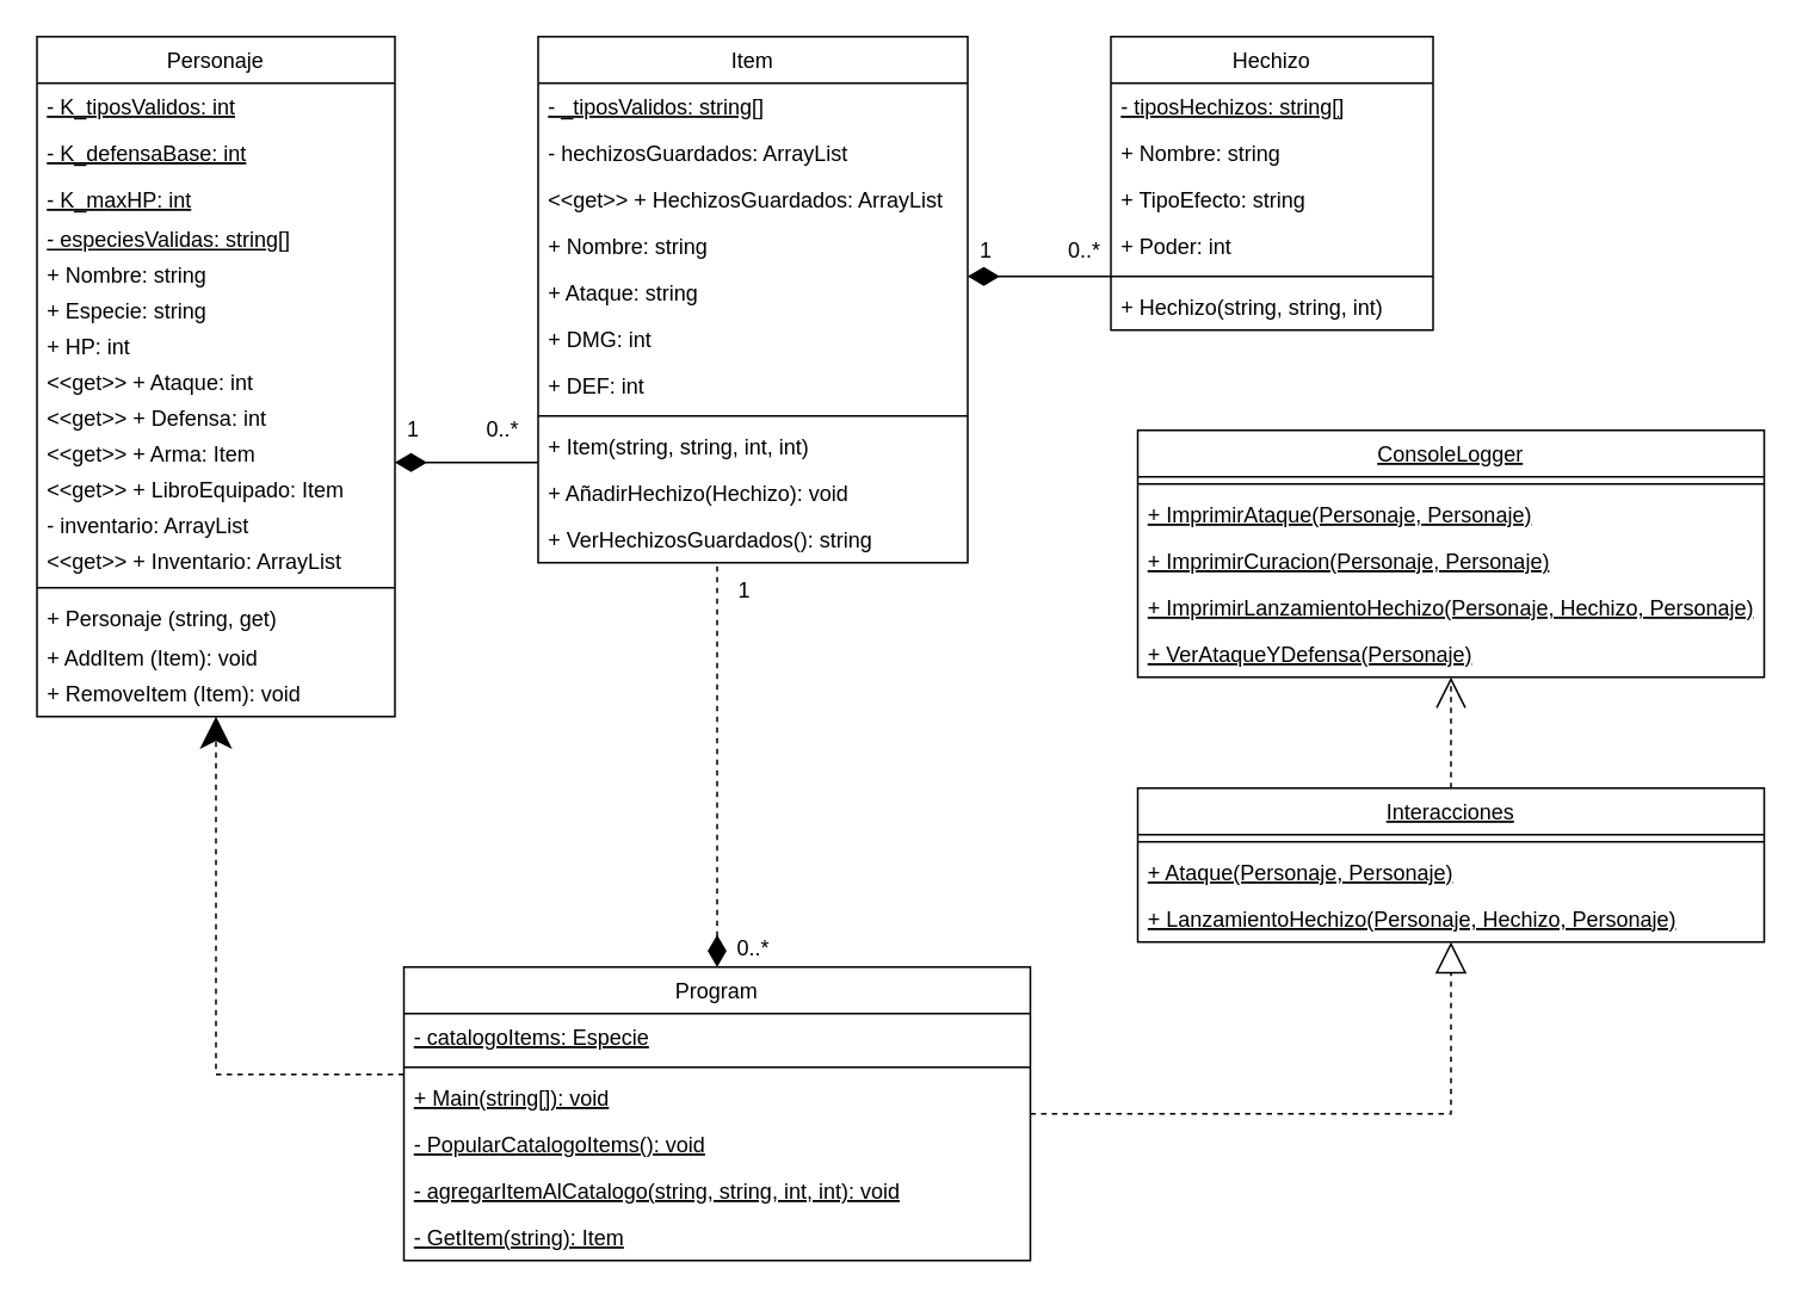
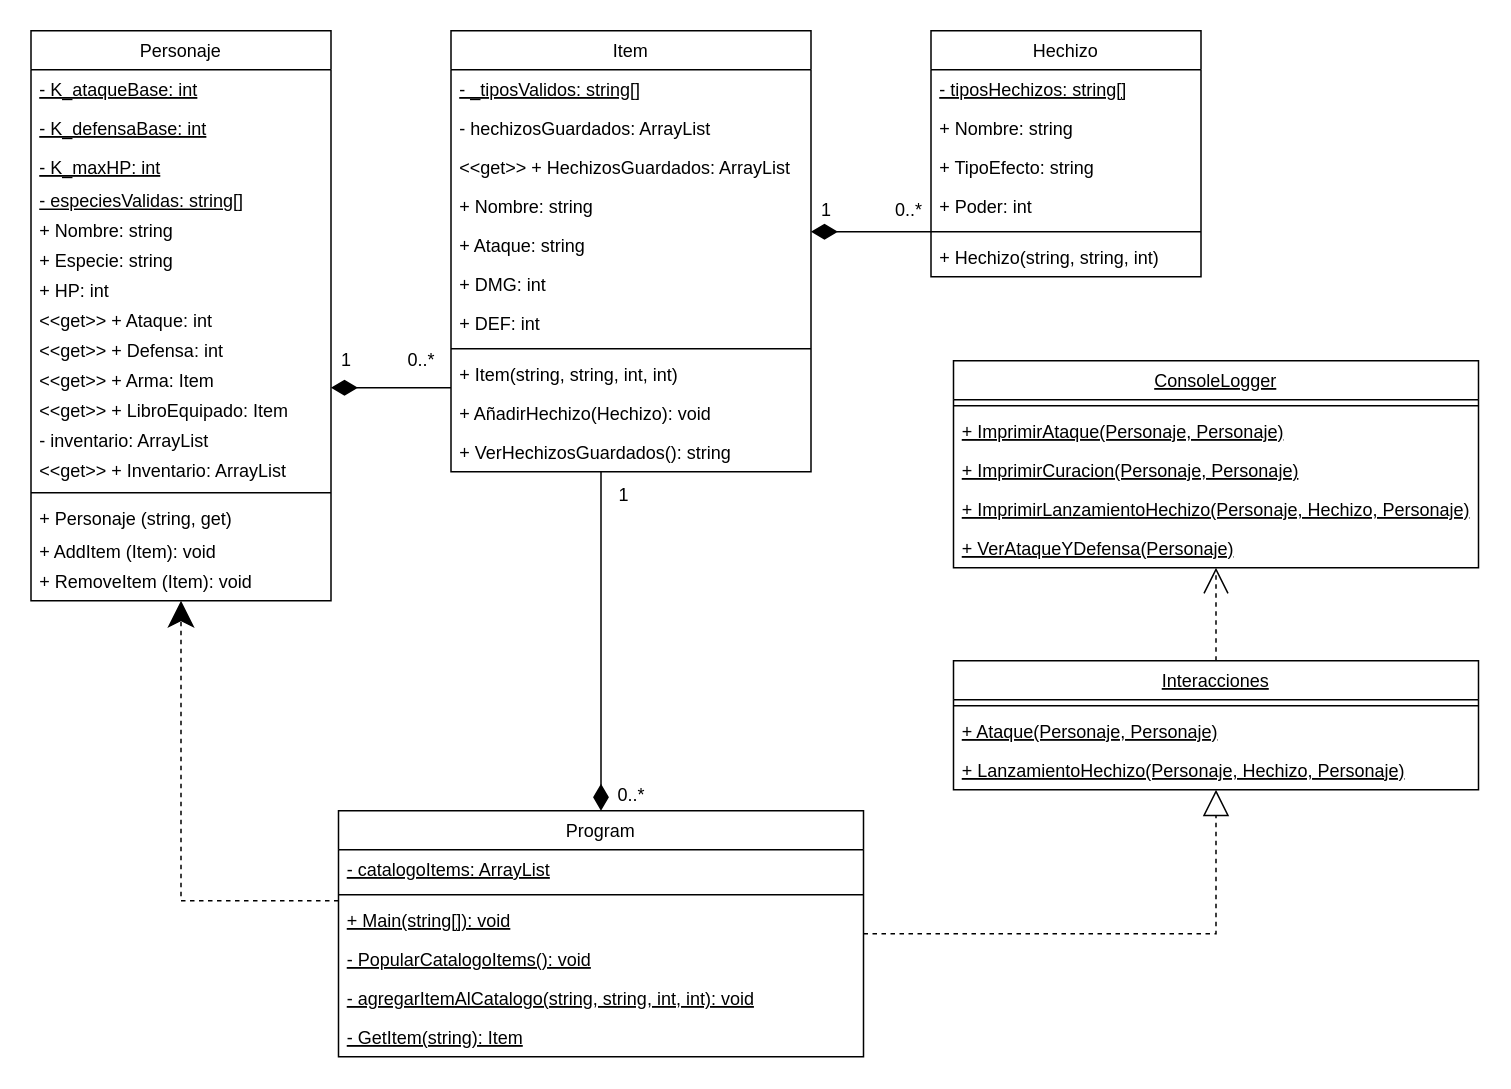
  <mxCell id="0" />
  <mxCell id="1" parent="0" />
  <mxCell id="2" value="Personaje" style="swimlane;fontStyle=0;align=center;verticalAlign=top;childLayout=stackLayout;horizontal=1;startSize=26;horizontalStack=0;resizeParent=1;resizeLast=0;collapsible=1;marginBottom=0;rounded=0;shadow=0;strokeWidth=1;" parent="1" vertex="1"><mxGeometry x="20" y="20" width="200" height="380" as="geometry"><mxRectangle x="230" y="140" width="160" height="26" as="alternateBounds" /></mxGeometry></mxCell>
- <mxCell id="3" value="- K_tiposValidos: int" style="text;align=left;verticalAlign=top;spacingLeft=4;spacingRight=4;overflow=hidden;rotatable=0;points=[[0,0.5],[1,0.5]];portConstraint=eastwest;fontStyle=4" parent="2" vertex="1"><mxGeometry y="26" width="200" height="26" as="geometry" /></mxCell>
+ <mxCell id="3" value="- K_ataqueBase: int" style="text;align=left;verticalAlign=top;spacingLeft=4;spacingRight=4;overflow=hidden;rotatable=0;points=[[0,0.5],[1,0.5]];portConstraint=eastwest;fontStyle=4" parent="2" vertex="1"><mxGeometry y="26" width="200" height="26" as="geometry" /></mxCell>
  <mxCell id="4" value="- K_defensaBase: int" style="text;align=left;verticalAlign=top;spacingLeft=4;spacingRight=4;overflow=hidden;rotatable=0;points=[[0,0.5],[1,0.5]];portConstraint=eastwest;rounded=0;shadow=0;html=0;fontStyle=4" parent="2" vertex="1"><mxGeometry y="52" width="200" height="26" as="geometry" /></mxCell>
  <mxCell id="5" value="- K_maxHP: int" style="text;align=left;verticalAlign=top;spacingLeft=4;spacingRight=4;overflow=hidden;rotatable=0;points=[[0,0.5],[1,0.5]];portConstraint=eastwest;rounded=0;shadow=0;html=0;fontStyle=4" parent="2" vertex="1"><mxGeometry y="78" width="200" height="26" as="geometry" /></mxCell>
  <mxCell id="6" value="&lt;u&gt;- especiesValidas: string[]&lt;/u&gt;" style="text;html=1;strokeColor=none;fillColor=none;align=left;verticalAlign=middle;whiteSpace=wrap;rounded=0;spacingLeft=4;" parent="2" vertex="1"><mxGeometry y="104" width="200" height="20" as="geometry" /></mxCell>
  <mxCell id="7" value="+ Nombre: string" style="text;html=1;strokeColor=none;fillColor=none;align=left;verticalAlign=middle;whiteSpace=wrap;rounded=0;spacingLeft=4;" parent="2" vertex="1"><mxGeometry y="124" width="200" height="20" as="geometry" /></mxCell>
  <mxCell id="8" value="+ Especie: string" style="text;html=1;strokeColor=none;fillColor=none;align=left;verticalAlign=middle;whiteSpace=wrap;rounded=0;spacingLeft=4;" parent="2" vertex="1"><mxGeometry y="144" width="200" height="20" as="geometry" /></mxCell>
  <mxCell id="9" value="+ HP: int" style="text;html=1;strokeColor=none;fillColor=none;align=left;verticalAlign=middle;whiteSpace=wrap;rounded=0;spacingLeft=4;" parent="2" vertex="1"><mxGeometry y="164" width="200" height="20" as="geometry" /></mxCell>
  <mxCell id="10" value="&amp;lt;&amp;lt;get&amp;gt;&amp;gt; + Ataque: int" style="text;html=1;strokeColor=none;fillColor=none;align=left;verticalAlign=middle;whiteSpace=wrap;rounded=0;spacingLeft=4;" parent="2" vertex="1"><mxGeometry y="184" width="200" height="20" as="geometry" /></mxCell>
  <mxCell id="11" value="&amp;lt;&amp;lt;get&amp;gt;&amp;gt; + Defensa: int" style="text;html=1;strokeColor=none;fillColor=none;align=left;verticalAlign=middle;whiteSpace=wrap;rounded=0;spacingLeft=4;" parent="2" vertex="1"><mxGeometry y="204" width="200" height="20" as="geometry" /></mxCell>
  <mxCell id="12" value="&amp;lt;&amp;lt;get&amp;gt;&amp;gt; + Arma: Item" style="text;html=1;strokeColor=none;fillColor=none;align=left;verticalAlign=middle;whiteSpace=wrap;rounded=0;spacingLeft=4;" parent="2" vertex="1"><mxGeometry y="224" width="200" height="20" as="geometry" /></mxCell>
  <mxCell id="13" value="&amp;lt;&amp;lt;get&amp;gt;&amp;gt; + LibroEquipado: Item" style="text;html=1;strokeColor=none;fillColor=none;align=left;verticalAlign=middle;whiteSpace=wrap;rounded=0;spacingLeft=4;" parent="2" vertex="1"><mxGeometry y="244" width="200" height="20" as="geometry" /></mxCell>
  <mxCell id="14" value="- inventario: ArrayList" style="text;html=1;strokeColor=none;fillColor=none;align=left;verticalAlign=middle;whiteSpace=wrap;rounded=0;spacingLeft=4;" parent="2" vertex="1"><mxGeometry y="264" width="200" height="20" as="geometry" /></mxCell>
  <mxCell id="15" value="&amp;lt;&amp;lt;get&amp;gt;&amp;gt; + Inventario: ArrayList" style="text;html=1;strokeColor=none;fillColor=none;align=left;verticalAlign=middle;whiteSpace=wrap;rounded=0;spacingLeft=4;" parent="2" vertex="1"><mxGeometry y="284" width="200" height="20" as="geometry" /></mxCell>
  <mxCell id="16" value="" style="line;html=1;strokeWidth=1;align=left;verticalAlign=middle;spacingTop=-1;spacingLeft=3;spacingRight=3;rotatable=0;labelPosition=right;points=[];portConstraint=eastwest;" parent="2" vertex="1"><mxGeometry y="304" width="200" height="8" as="geometry" /></mxCell>
  <mxCell id="17" value="+ Personaje (string, get)" style="text;align=left;verticalAlign=top;spacingLeft=4;spacingRight=4;overflow=hidden;rotatable=0;points=[[0,0.5],[1,0.5]];portConstraint=eastwest;" parent="2" vertex="1"><mxGeometry y="312" width="200" height="26" as="geometry" /></mxCell>
  <mxCell id="18" value="+ AddItem (Item): void" style="text;html=1;strokeColor=none;fillColor=none;align=left;verticalAlign=middle;whiteSpace=wrap;rounded=0;spacingLeft=4;" parent="2" vertex="1"><mxGeometry y="338" width="200" height="20" as="geometry" /></mxCell>
  <mxCell id="19" value="+ RemoveItem (Item): void" style="text;html=1;strokeColor=none;fillColor=none;align=left;verticalAlign=middle;whiteSpace=wrap;rounded=0;spacingLeft=4;" parent="2" vertex="1"><mxGeometry y="358" width="200" height="20" as="geometry" /></mxCell>
  <mxCell id="20" style="edgeStyle=orthogonalEdgeStyle;rounded=0;orthogonalLoop=1;jettySize=auto;html=1;endArrow=diamondThin;endFill=1;endSize=15;" parent="1" source="21" target="2" edge="1"><mxGeometry relative="1" as="geometry"><Array as="points"><mxPoint x="240" y="258" /><mxPoint x="240" y="258" /></Array></mxGeometry></mxCell>
  <mxCell id="21" value="Item" style="swimlane;fontStyle=0;align=center;verticalAlign=top;childLayout=stackLayout;horizontal=1;startSize=26;horizontalStack=0;resizeParent=1;resizeParentMax=0;resizeLast=0;collapsible=1;marginBottom=0;" parent="1" vertex="1"><mxGeometry x="300" y="20" width="240" height="294" as="geometry" /></mxCell>
  <mxCell id="22" value="- _tiposValidos: string[]" style="text;strokeColor=none;fillColor=none;align=left;verticalAlign=top;spacingLeft=4;spacingRight=4;overflow=hidden;rotatable=0;points=[[0,0.5],[1,0.5]];portConstraint=eastwest;fontStyle=4" parent="21" vertex="1"><mxGeometry y="26" width="240" height="26" as="geometry" /></mxCell>
  <mxCell id="23" value="- hechizosGuardados: ArrayList" style="text;strokeColor=none;fillColor=none;align=left;verticalAlign=top;spacingLeft=4;spacingRight=4;overflow=hidden;rotatable=0;points=[[0,0.5],[1,0.5]];portConstraint=eastwest;" parent="21" vertex="1"><mxGeometry y="52" width="240" height="26" as="geometry" /></mxCell>
  <mxCell id="24" value="&lt;&lt;get&gt;&gt; + HechizosGuardados: ArrayList" style="text;strokeColor=none;fillColor=none;align=left;verticalAlign=top;spacingLeft=4;spacingRight=4;overflow=hidden;rotatable=0;points=[[0,0.5],[1,0.5]];portConstraint=eastwest;" parent="21" vertex="1"><mxGeometry y="78" width="240" height="26" as="geometry" /></mxCell>
  <mxCell id="25" value="+ Nombre: string" style="text;strokeColor=none;fillColor=none;align=left;verticalAlign=top;spacingLeft=4;spacingRight=4;overflow=hidden;rotatable=0;points=[[0,0.5],[1,0.5]];portConstraint=eastwest;" parent="21" vertex="1"><mxGeometry y="104" width="240" height="26" as="geometry" /></mxCell>
  <mxCell id="26" value="+ Ataque: string" style="text;strokeColor=none;fillColor=none;align=left;verticalAlign=top;spacingLeft=4;spacingRight=4;overflow=hidden;rotatable=0;points=[[0,0.5],[1,0.5]];portConstraint=eastwest;" parent="21" vertex="1"><mxGeometry y="130" width="240" height="26" as="geometry" /></mxCell>
  <mxCell id="27" value="+ DMG: int" style="text;strokeColor=none;fillColor=none;align=left;verticalAlign=top;spacingLeft=4;spacingRight=4;overflow=hidden;rotatable=0;points=[[0,0.5],[1,0.5]];portConstraint=eastwest;" parent="21" vertex="1"><mxGeometry y="156" width="240" height="26" as="geometry" /></mxCell>
  <mxCell id="28" value="+ DEF: int" style="text;strokeColor=none;fillColor=none;align=left;verticalAlign=top;spacingLeft=4;spacingRight=4;overflow=hidden;rotatable=0;points=[[0,0.5],[1,0.5]];portConstraint=eastwest;" parent="21" vertex="1"><mxGeometry y="182" width="240" height="26" as="geometry" /></mxCell>
  <mxCell id="29" value="" style="line;strokeWidth=1;fillColor=none;align=left;verticalAlign=middle;spacingTop=-1;spacingLeft=3;spacingRight=3;rotatable=0;labelPosition=right;points=[];portConstraint=eastwest;" parent="21" vertex="1"><mxGeometry y="208" width="240" height="8" as="geometry" /></mxCell>
  <mxCell id="30" value="+ Item(string, string, int, int)" style="text;strokeColor=none;fillColor=none;align=left;verticalAlign=top;spacingLeft=4;spacingRight=4;overflow=hidden;rotatable=0;points=[[0,0.5],[1,0.5]];portConstraint=eastwest;" parent="21" vertex="1"><mxGeometry y="216" width="240" height="26" as="geometry" /></mxCell>
  <mxCell id="31" value="+ AñadirHechizo(Hechizo): void" style="text;strokeColor=none;fillColor=none;align=left;verticalAlign=top;spacingLeft=4;spacingRight=4;overflow=hidden;rotatable=0;points=[[0,0.5],[1,0.5]];portConstraint=eastwest;" parent="21" vertex="1"><mxGeometry y="242" width="240" height="26" as="geometry" /></mxCell>
  <mxCell id="32" value="+ VerHechizosGuardados(): string" style="text;strokeColor=none;fillColor=none;align=left;verticalAlign=top;spacingLeft=4;spacingRight=4;overflow=hidden;rotatable=0;points=[[0,0.5],[1,0.5]];portConstraint=eastwest;" parent="21" vertex="1"><mxGeometry y="268" width="240" height="26" as="geometry" /></mxCell>
  <mxCell id="33" style="edgeStyle=orthogonalEdgeStyle;rounded=0;orthogonalLoop=1;jettySize=auto;html=1;endArrow=diamondThin;endFill=1;endSize=15;" parent="1" source="34" target="21" edge="1"><mxGeometry relative="1" as="geometry"><Array as="points"><mxPoint x="560" y="154" /><mxPoint x="560" y="154" /></Array></mxGeometry></mxCell>
  <mxCell id="34" value="Hechizo" style="swimlane;fontStyle=0;align=center;verticalAlign=top;childLayout=stackLayout;horizontal=1;startSize=26;horizontalStack=0;resizeParent=1;resizeParentMax=0;resizeLast=0;collapsible=1;marginBottom=0;" parent="1" vertex="1"><mxGeometry x="620" y="20" width="180" height="164" as="geometry" /></mxCell>
  <mxCell id="35" value="- tiposHechizos: string[]" style="text;strokeColor=none;fillColor=none;align=left;verticalAlign=top;spacingLeft=4;spacingRight=4;overflow=hidden;rotatable=0;points=[[0,0.5],[1,0.5]];portConstraint=eastwest;fontStyle=4" parent="34" vertex="1"><mxGeometry y="26" width="180" height="26" as="geometry" /></mxCell>
  <mxCell id="36" value="+ Nombre: string" style="text;strokeColor=none;fillColor=none;align=left;verticalAlign=top;spacingLeft=4;spacingRight=4;overflow=hidden;rotatable=0;points=[[0,0.5],[1,0.5]];portConstraint=eastwest;fontStyle=0" parent="34" vertex="1"><mxGeometry y="52" width="180" height="26" as="geometry" /></mxCell>
  <mxCell id="37" value="+ TipoEfecto: string" style="text;strokeColor=none;fillColor=none;align=left;verticalAlign=top;spacingLeft=4;spacingRight=4;overflow=hidden;rotatable=0;points=[[0,0.5],[1,0.5]];portConstraint=eastwest;fontStyle=0" parent="34" vertex="1"><mxGeometry y="78" width="180" height="26" as="geometry" /></mxCell>
  <mxCell id="38" value="+ Poder: int" style="text;strokeColor=none;fillColor=none;align=left;verticalAlign=top;spacingLeft=4;spacingRight=4;overflow=hidden;rotatable=0;points=[[0,0.5],[1,0.5]];portConstraint=eastwest;fontStyle=0" parent="34" vertex="1"><mxGeometry y="104" width="180" height="26" as="geometry" /></mxCell>
  <mxCell id="39" value="" style="line;strokeWidth=1;fillColor=none;align=left;verticalAlign=middle;spacingTop=-1;spacingLeft=3;spacingRight=3;rotatable=0;labelPosition=right;points=[];portConstraint=eastwest;" parent="34" vertex="1"><mxGeometry y="130" width="180" height="8" as="geometry" /></mxCell>
  <mxCell id="40" value="+ Hechizo(string, string, int)" style="text;strokeColor=none;fillColor=none;align=left;verticalAlign=top;spacingLeft=4;spacingRight=4;overflow=hidden;rotatable=0;points=[[0,0.5],[1,0.5]];portConstraint=eastwest;" parent="34" vertex="1"><mxGeometry y="138" width="180" height="26" as="geometry" /></mxCell>
  <mxCell id="41" value="ConsoleLogger" style="swimlane;fontStyle=4;align=center;verticalAlign=top;childLayout=stackLayout;horizontal=1;startSize=26;horizontalStack=0;resizeParent=1;resizeParentMax=0;resizeLast=0;collapsible=1;marginBottom=0;" parent="1" vertex="1"><mxGeometry x="635" y="240" width="350" height="138" as="geometry" /></mxCell>
  <mxCell id="42" value="" style="line;strokeWidth=1;fillColor=none;align=left;verticalAlign=middle;spacingTop=-1;spacingLeft=3;spacingRight=3;rotatable=0;labelPosition=right;points=[];portConstraint=eastwest;" parent="41" vertex="1"><mxGeometry y="26" width="350" height="8" as="geometry" /></mxCell>
  <mxCell id="43" value="+ ImprimirAtaque(Personaje, Personaje)" style="text;strokeColor=none;fillColor=none;align=left;verticalAlign=top;spacingLeft=4;spacingRight=4;overflow=hidden;rotatable=0;points=[[0,0.5],[1,0.5]];portConstraint=eastwest;fontStyle=4" parent="41" vertex="1"><mxGeometry y="34" width="350" height="26" as="geometry" /></mxCell>
  <mxCell id="44" value="+ ImprimirCuracion(Personaje, Personaje)" style="text;strokeColor=none;fillColor=none;align=left;verticalAlign=top;spacingLeft=4;spacingRight=4;overflow=hidden;rotatable=0;points=[[0,0.5],[1,0.5]];portConstraint=eastwest;fontStyle=4" parent="41" vertex="1"><mxGeometry y="60" width="350" height="26" as="geometry" /></mxCell>
  <mxCell id="45" value="+ ImprimirLanzamientoHechizo(Personaje, Hechizo, Personaje)" style="text;strokeColor=none;fillColor=none;align=left;verticalAlign=top;spacingLeft=4;spacingRight=4;overflow=hidden;rotatable=0;points=[[0,0.5],[1,0.5]];portConstraint=eastwest;fontStyle=4" parent="41" vertex="1"><mxGeometry y="86" width="350" height="26" as="geometry" /></mxCell>
  <mxCell id="46" value="+ VerAtaqueYDefensa(Personaje)" style="text;strokeColor=none;fillColor=none;align=left;verticalAlign=top;spacingLeft=4;spacingRight=4;overflow=hidden;rotatable=0;points=[[0,0.5],[1,0.5]];portConstraint=eastwest;fontStyle=4" vertex="1" parent="41"><mxGeometry y="112" width="350" height="26" as="geometry" /></mxCell>
  <mxCell id="47" style="edgeStyle=orthogonalEdgeStyle;rounded=0;orthogonalLoop=1;jettySize=auto;html=1;endArrow=open;endFill=0;endSize=15;dashed=1;" parent="1" source="48" target="41" edge="1"><mxGeometry relative="1" as="geometry" /></mxCell>
  <mxCell id="48" value="Interacciones" style="swimlane;fontStyle=4;align=center;verticalAlign=top;childLayout=stackLayout;horizontal=1;startSize=26;horizontalStack=0;resizeParent=1;resizeParentMax=0;resizeLast=0;collapsible=1;marginBottom=0;" parent="1" vertex="1"><mxGeometry x="635" y="440" width="350" height="86" as="geometry" /></mxCell>
  <mxCell id="49" value="" style="line;strokeWidth=1;fillColor=none;align=left;verticalAlign=middle;spacingTop=-1;spacingLeft=3;spacingRight=3;rotatable=0;labelPosition=right;points=[];portConstraint=eastwest;" parent="48" vertex="1"><mxGeometry y="26" width="350" height="8" as="geometry" /></mxCell>
  <mxCell id="50" value="+ Ataque(Personaje, Personaje)" style="text;strokeColor=none;fillColor=none;align=left;verticalAlign=top;spacingLeft=4;spacingRight=4;overflow=hidden;rotatable=0;points=[[0,0.5],[1,0.5]];portConstraint=eastwest;fontStyle=4" parent="48" vertex="1"><mxGeometry y="34" width="350" height="26" as="geometry" /></mxCell>
  <mxCell id="51" value="+ LanzamientoHechizo(Personaje, Hechizo, Personaje)" style="text;strokeColor=none;fillColor=none;align=left;verticalAlign=top;spacingLeft=4;spacingRight=4;overflow=hidden;rotatable=0;points=[[0,0.5],[1,0.5]];portConstraint=eastwest;fontStyle=4" parent="48" vertex="1"><mxGeometry y="60" width="350" height="26" as="geometry" /></mxCell>
  <mxCell id="52" style="edgeStyle=orthogonalEdgeStyle;rounded=0;orthogonalLoop=1;jettySize=auto;html=1;dashed=1;endArrow=block;endFill=0;endSize=15;" parent="1" source="55" target="48" edge="1"><mxGeometry relative="1" as="geometry" /></mxCell>
- <mxCell id="53" style="edgeStyle=orthogonalEdgeStyle;rounded=0;orthogonalLoop=1;jettySize=auto;html=1;endArrow=none;endFill=0;endSize=15;startArrow=diamondThin;startFill=1;startSize=15;dashed=1;" parent="1" source="55" target="21" edge="1"><mxGeometry relative="1" as="geometry"><Array as="points"><mxPoint x="420" y="600" /><mxPoint x="420" y="600" /></Array></mxGeometry></mxCell>
+ <mxCell id="53" style="edgeStyle=orthogonalEdgeStyle;rounded=0;orthogonalLoop=1;jettySize=auto;html=1;endArrow=none;endFill=0;endSize=15;startArrow=diamondThin;startFill=1;startSize=15;" parent="1" source="55" target="21" edge="1"><mxGeometry relative="1" as="geometry"><Array as="points"><mxPoint x="420" y="600" /><mxPoint x="420" y="600" /></Array></mxGeometry></mxCell>
  <mxCell id="54" style="edgeStyle=orthogonalEdgeStyle;rounded=0;orthogonalLoop=1;jettySize=auto;html=1;dashed=1;endArrow=classic;endFill=1;endSize=15;" parent="1" source="55" target="2" edge="1"><mxGeometry relative="1" as="geometry"><Array as="points"><mxPoint x="120" y="600" /></Array></mxGeometry></mxCell>
  <mxCell id="55" value="Program" style="swimlane;fontStyle=0;align=center;verticalAlign=top;childLayout=stackLayout;horizontal=1;startSize=26;horizontalStack=0;resizeParent=1;resizeParentMax=0;resizeLast=0;collapsible=1;marginBottom=0;" parent="1" vertex="1"><mxGeometry x="225" y="540" width="350" height="164" as="geometry" /></mxCell>
- <mxCell id="56" value="- catalogoItems: Especie" style="text;strokeColor=none;fillColor=none;align=left;verticalAlign=top;spacingLeft=4;spacingRight=4;overflow=hidden;rotatable=0;points=[[0,0.5],[1,0.5]];portConstraint=eastwest;fontStyle=4" parent="55" vertex="1"><mxGeometry y="26" width="350" height="26" as="geometry" /></mxCell>
+ <mxCell id="56" value="- catalogoItems: ArrayList" style="text;strokeColor=none;fillColor=none;align=left;verticalAlign=top;spacingLeft=4;spacingRight=4;overflow=hidden;rotatable=0;points=[[0,0.5],[1,0.5]];portConstraint=eastwest;fontStyle=4" parent="55" vertex="1"><mxGeometry y="26" width="350" height="26" as="geometry" /></mxCell>
  <mxCell id="57" value="" style="line;strokeWidth=1;fillColor=none;align=left;verticalAlign=middle;spacingTop=-1;spacingLeft=3;spacingRight=3;rotatable=0;labelPosition=right;points=[];portConstraint=eastwest;" parent="55" vertex="1"><mxGeometry y="52" width="350" height="8" as="geometry" /></mxCell>
  <mxCell id="58" value="+ Main(string[]): void" style="text;strokeColor=none;fillColor=none;align=left;verticalAlign=top;spacingLeft=4;spacingRight=4;overflow=hidden;rotatable=0;points=[[0,0.5],[1,0.5]];portConstraint=eastwest;fontStyle=4" parent="55" vertex="1"><mxGeometry y="60" width="350" height="26" as="geometry" /></mxCell>
  <mxCell id="59" value="- PopularCatalogoItems(): void" style="text;strokeColor=none;fillColor=none;align=left;verticalAlign=top;spacingLeft=4;spacingRight=4;overflow=hidden;rotatable=0;points=[[0,0.5],[1,0.5]];portConstraint=eastwest;fontStyle=4" parent="55" vertex="1"><mxGeometry y="86" width="350" height="26" as="geometry" /></mxCell>
  <mxCell id="60" value="- agregarItemAlCatalogo(string, string, int, int): void" style="text;strokeColor=none;fillColor=none;align=left;verticalAlign=top;spacingLeft=4;spacingRight=4;overflow=hidden;rotatable=0;points=[[0,0.5],[1,0.5]];portConstraint=eastwest;fontStyle=4" parent="55" vertex="1"><mxGeometry y="112" width="350" height="26" as="geometry" /></mxCell>
  <mxCell id="61" value="- GetItem(string): Item" style="text;strokeColor=none;fillColor=none;align=left;verticalAlign=top;spacingLeft=4;spacingRight=4;overflow=hidden;rotatable=0;points=[[0,0.5],[1,0.5]];portConstraint=eastwest;fontStyle=4" parent="55" vertex="1"><mxGeometry y="138" width="350" height="26" as="geometry" /></mxCell>
  <mxCell id="62" value="1" style="text;html=1;align=center;verticalAlign=middle;resizable=0;points=[];autosize=1;strokeColor=none;fillColor=none;" parent="1" vertex="1"><mxGeometry x="220" y="230" width="20" height="20" as="geometry" /></mxCell>
  <mxCell id="63" value="0..*" style="text;html=1;align=center;verticalAlign=middle;resizable=0;points=[];autosize=1;strokeColor=none;fillColor=none;" parent="1" vertex="1"><mxGeometry x="265" y="230" width="30" height="20" as="geometry" /></mxCell>
  <mxCell id="64" value="1" style="text;html=1;align=center;verticalAlign=middle;resizable=0;points=[];autosize=1;strokeColor=none;fillColor=none;" parent="1" vertex="1"><mxGeometry x="540" y="130" width="20" height="20" as="geometry" /></mxCell>
  <mxCell id="65" value="0..*" style="text;html=1;align=center;verticalAlign=middle;resizable=0;points=[];autosize=1;strokeColor=none;fillColor=none;" parent="1" vertex="1"><mxGeometry x="590" y="130" width="30" height="20" as="geometry" /></mxCell>
  <mxCell id="66" value="0..*" style="text;html=1;align=center;verticalAlign=middle;resizable=0;points=[];autosize=1;strokeColor=none;fillColor=none;" parent="1" vertex="1"><mxGeometry x="405" y="520" width="30" height="20" as="geometry" /></mxCell>
  <mxCell id="67" value="1" style="text;html=1;align=center;verticalAlign=middle;resizable=0;points=[];autosize=1;strokeColor=none;fillColor=none;" parent="1" vertex="1"><mxGeometry x="405" y="320" width="20" height="20" as="geometry" /></mxCell>
